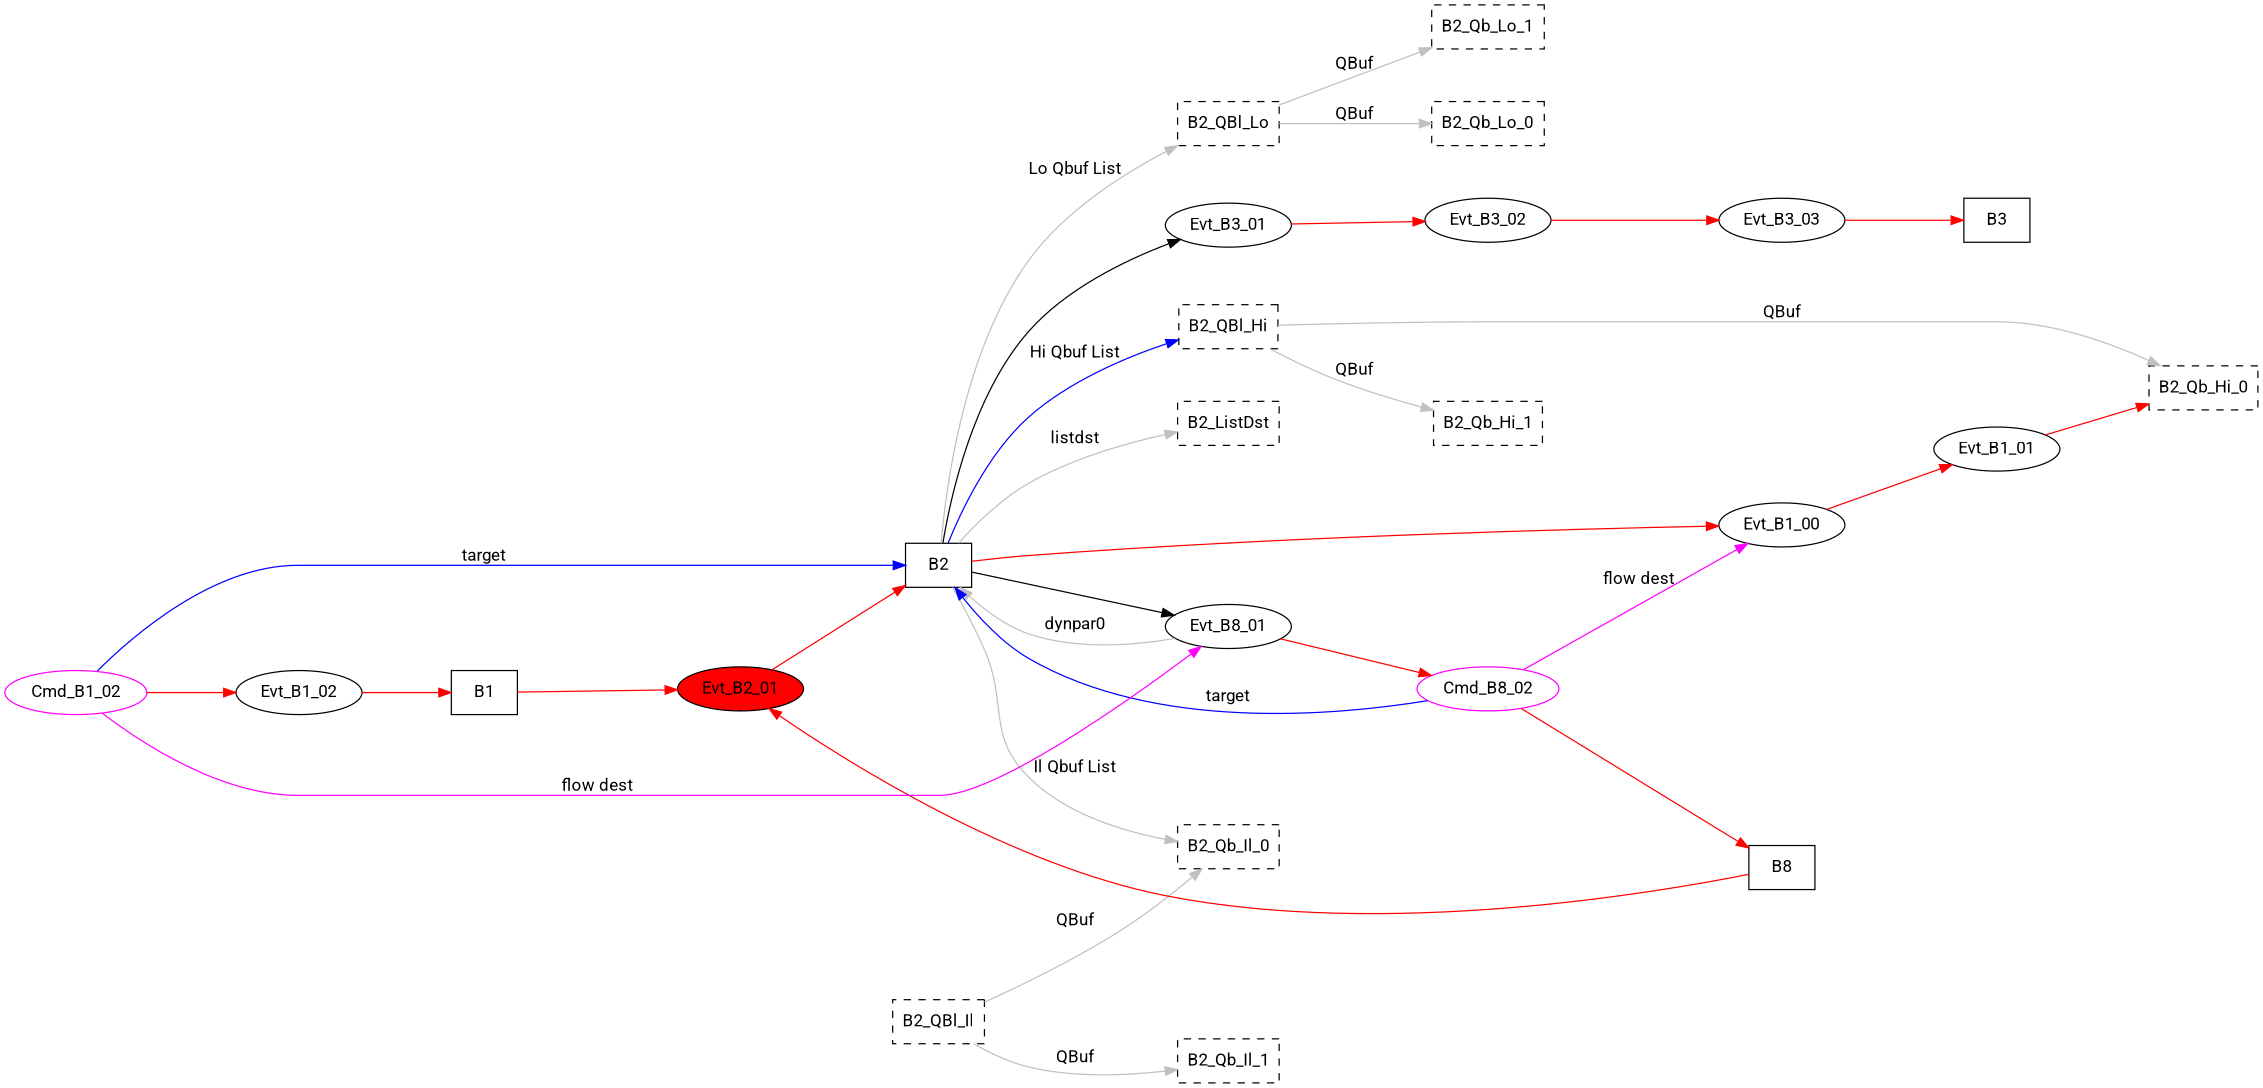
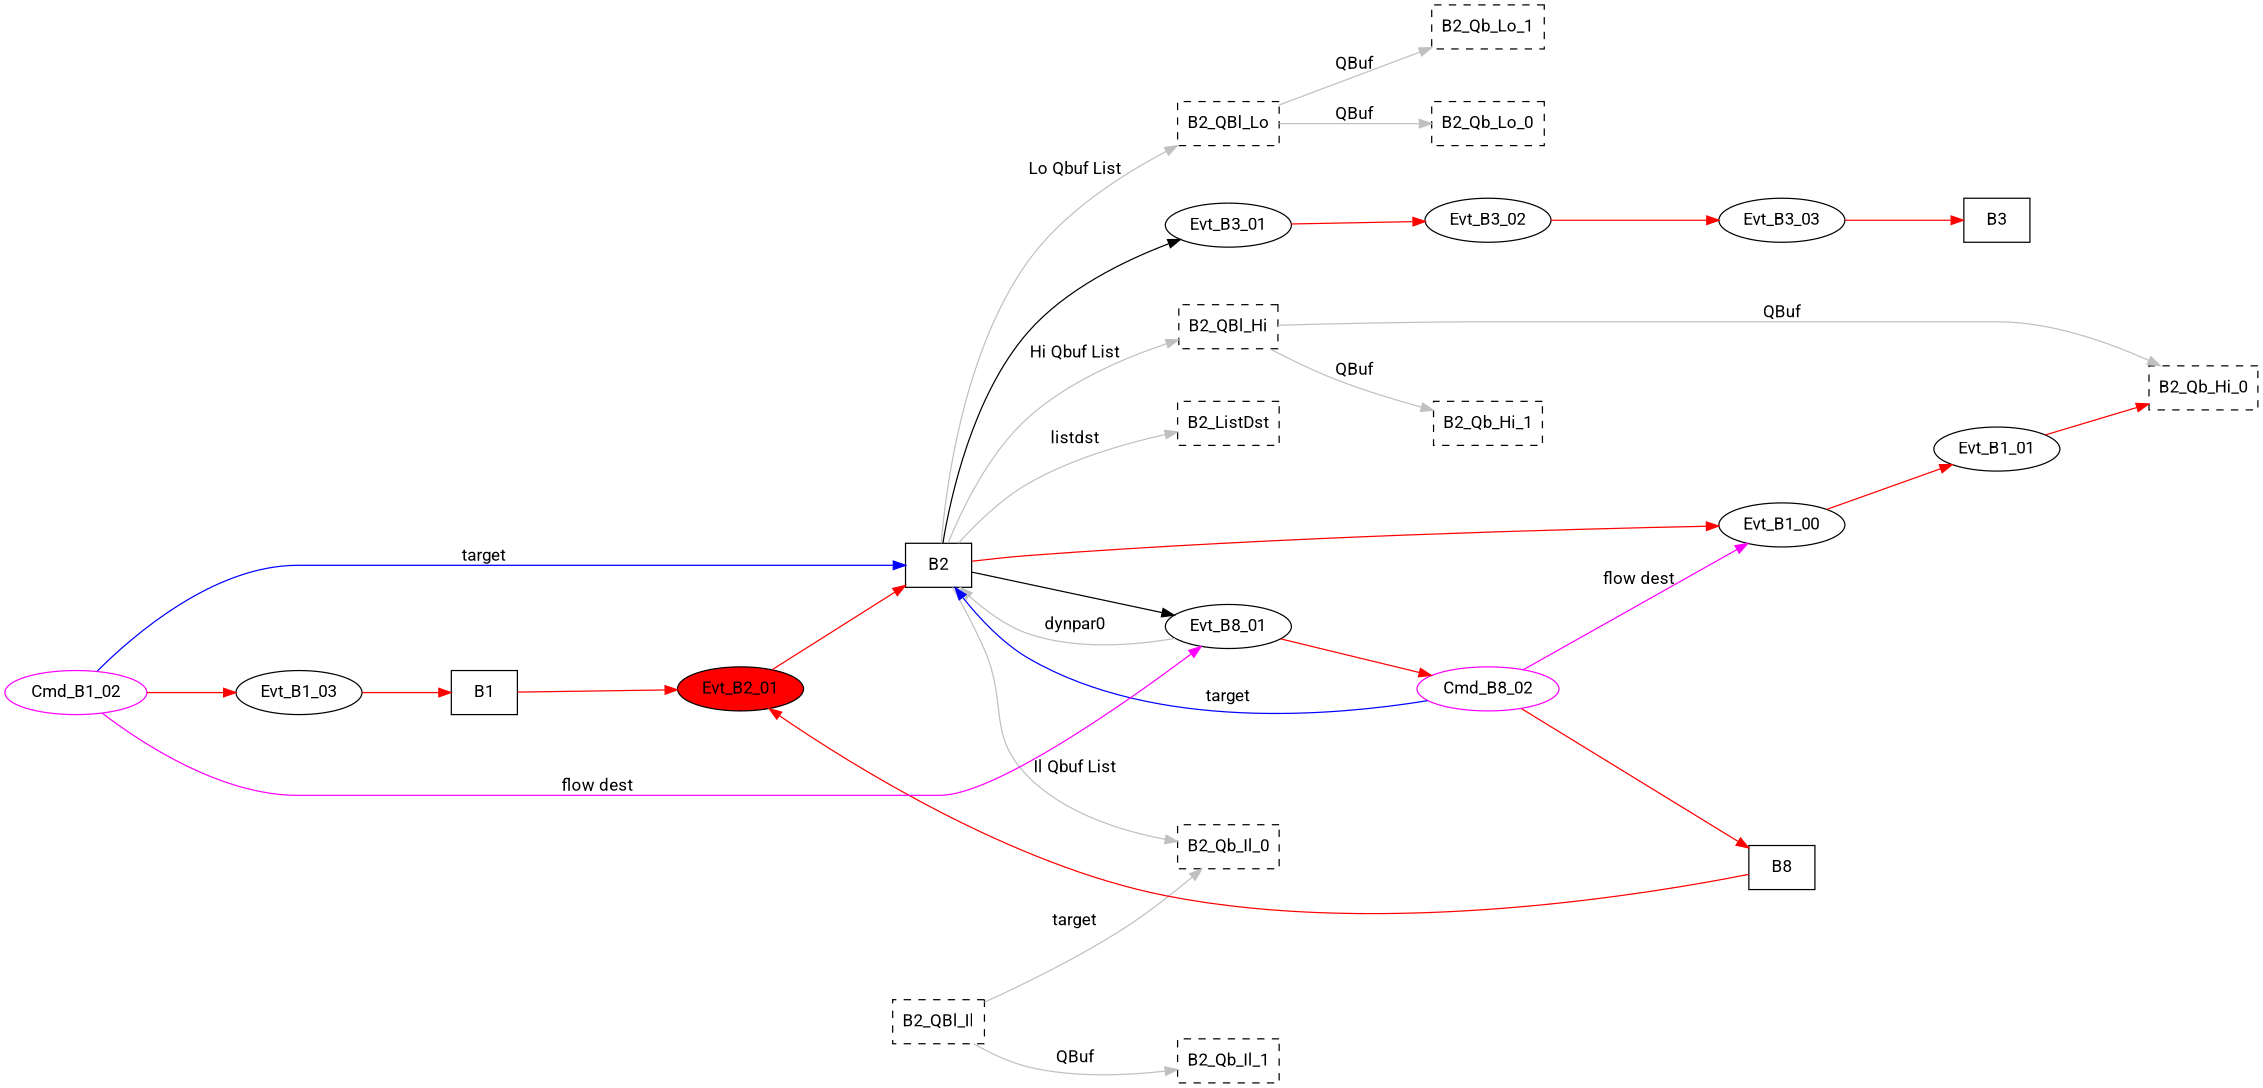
  digraph {
    fontname=Roboto
    mindist=1.0
    nodesep=0.6
    rankdir=LR
    ranksep=1.0
    root=Evt_B2_01
    node [fillcolor=white fontname=Roboto shape=rectangle style=filled type=TMsg flags=2]
    edge [color=red fontname=Roboto type=defdst]
    B1 [t_Period=13000 type=Block flags=""]
    Evt_B2_01 [color=black fillcolor=red par=2 res=1000 shape=oval t_offs=300 tef=2]
    B2 [t_Period=10000 type=Block flags=""]
    B2_ListDst [flags=11 style=dashed type=ListDst]
    B2_QBl_Hi [flags=8 style=dashed type=QInfo]
    B2_QBl_Lo [flags=8 style=dashed type=QInfo]
    Evt_B1_00 [color=black par=818181 res=1000 shape=oval t_offs=300 tef=4]
    Evt_B3_01 [color=black par=500 res=1000 shape=oval t_offs=1000 tef=5]
    Evt_B8_01 [color=black flags=262146 par=268437464 res=0 shape=oval t_offs=8000 tef=15]
    B2_Qb_Il_0 [flags=9 style=dashed type=QBuf]
    B2_Qb_Hi_0 [flags=9 style=dashed type=QBuf]
    B2_Qb_Hi_1 [flags=9 style=dashed type=QBuf]
    B2_QBl_Il [flags=8 style=dashed type=QInfo]
    B2_Qb_Il_1 [flags=9 style=dashed type=QBuf]
    B2_Qb_Lo_0 [flags=9 style=dashed type=QBuf]
    B2_Qb_Lo_1 [flags=9 style=dashed type=QBuf]
    Evt_B1_01 [color=black par=18181818 res=1000 shape=oval t_offs=200 tef=8]
    Evt_B3_02 [color=black par=24 res=0 shape=oval t_offs=1000 tef=4]
    Cmd_B8_02 [color=magenta flags=3 qty=2 shape=oval t_offs=300 t_valid=15300 type=Flow]
    B3 [t_Period=20000 type=Block flags=""]
    B8 [t_Period=5000 type=Block flags=""]
    Cmd_B1_02 [color=magenta flags=3 qty=1 shape=oval t_offs=300 t_valid=15300 type=Flow]
-   Evt_B1_03 [color=black par=987 res=1000 shape=oval t_offs=800 tef=1 label=Evt_B1_02]
+   Evt_B1_03 [color=black par=987 res=1000 shape=oval t_offs=800 tef=1]
    Evt_B3_03 [color=black par=24 res=0 shape=oval t_offs=1200 tef=4]
    B1 -> Evt_B2_01
    Evt_B2_01 -> B2
    B2 -> B2_ListDst [color=grey label=listdst type=listdst]
-   B2 -> B2_QBl_Hi [color=blue label="Hi Qbuf List" type=priohi]
+   B2 -> B2_QBl_Hi [color=grey label="Hi Qbuf List" type=priohi]
    B2 -> B2_QBl_Lo [color=grey label="Lo Qbuf List" type=priolo]
    B2 -> Evt_B1_00
    B2 -> Evt_B3_01 [color=black type=altdst]
    B2 -> Evt_B8_01 [color=black type=altdst]
    B2 -> B2_Qb_Il_0 [color=grey label="Il Qbuf List" type=prioil]
    B2_QBl_Hi -> B2_Qb_Hi_0 [color=grey label=QBuf type=meta]
    B2_QBl_Hi -> B2_Qb_Hi_1 [color=grey label=QBuf type=meta]
    B2_QBl_Lo -> B2_Qb_Lo_0 [color=grey label=QBuf type=meta]
    B2_QBl_Lo -> B2_Qb_Lo_1 [color=grey label=QBuf type=meta]
    Evt_B1_00 -> Evt_B1_01
    Evt_B3_01 -> Evt_B3_02
    Evt_B8_01 -> B2 [color=grey label=dynpar0 type=dynpar0]
    Evt_B8_01 -> Cmd_B8_02
-   B2_QBl_Il -> B2_Qb_Il_0 [color=grey label=QBuf type=meta]
+   B2_QBl_Il -> B2_Qb_Il_0 [color=grey label=target type=meta]
    B2_QBl_Il -> B2_Qb_Il_1 [color=grey label=QBuf type=meta]
    Evt_B1_01 -> B2_Qb_Hi_0
    Evt_B3_02 -> Evt_B3_03
    Cmd_B8_02 -> B2 [color=blue label=target type=target]
    Cmd_B8_02 -> Evt_B1_00 [color=magenta label="flow dest" type=flowdst]
    Cmd_B8_02 -> B8
    B8 -> Evt_B2_01
    Cmd_B1_02 -> B2 [color=blue label=target type=target]
    Cmd_B1_02 -> Evt_B8_01 [color=magenta label="flow dest" type=flowdst]
    Cmd_B1_02 -> Evt_B1_03
    Evt_B1_03 -> B1
    Evt_B3_03 -> B3
  }
